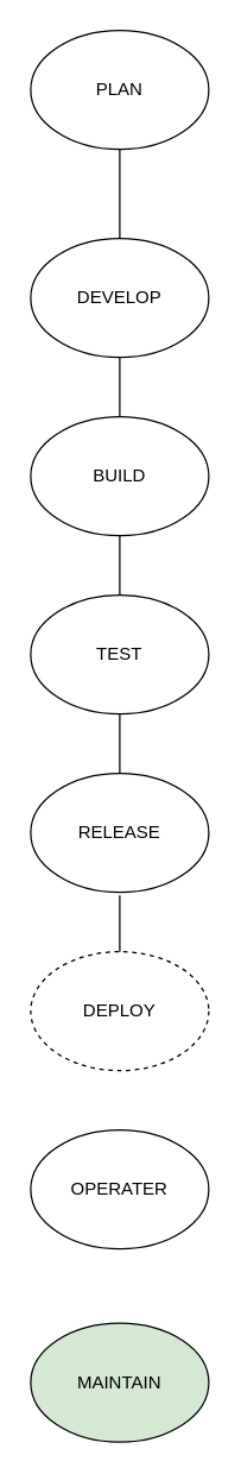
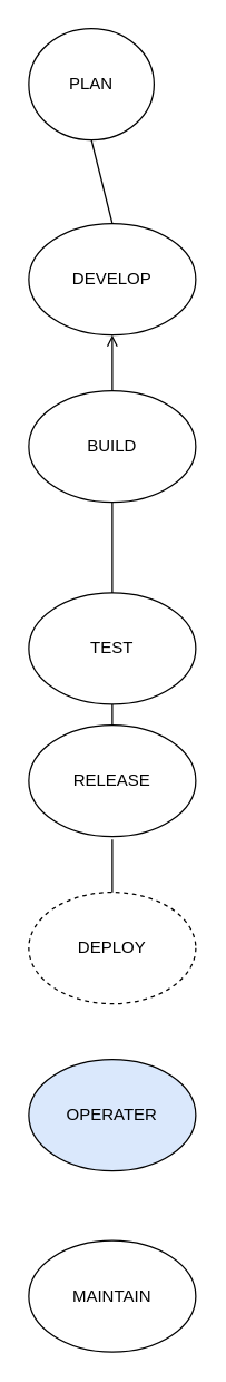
  <mxCell id="0" />
  <mxCell id="1" parent="0" />
- <mxCell id="2" value="MAINTAIN" style="ellipse;whiteSpace=wrap;html=1;fillColor=#d5e8d4;" vertex="1" parent="1"><mxGeometry x="20" y="890" width="120" height="80" as="geometry" /></mxCell>
+ <mxCell id="2" value="MAINTAIN" style="ellipse;whiteSpace=wrap;html=1;" vertex="1" parent="1"><mxGeometry x="20" y="890" width="120" height="80" as="geometry" /></mxCell>
  <mxCell id="3" value="DEVELOP" style="ellipse;whiteSpace=wrap;html=1;" vertex="1" parent="1"><mxGeometry x="20" y="160" width="120" height="80" as="geometry" /></mxCell>
  <mxCell id="4" value="RELEASE" style="ellipse;whiteSpace=wrap;html=1;" vertex="1" parent="1"><mxGeometry x="20" y="520" width="120" height="80" as="geometry" /></mxCell>
- <mxCell id="5" value="TEST" style="ellipse;whiteSpace=wrap;html=1;" vertex="1" parent="1"><mxGeometry x="20" y="400" width="120" height="80" as="geometry" /></mxCell>
+ <mxCell id="5" value="TEST" style="ellipse;whiteSpace=wrap;html=1;" vertex="1" parent="1"><mxGeometry x="20" y="425" width="120" height="80" as="geometry" /></mxCell>
  <mxCell id="6" value="BUILD" style="ellipse;whiteSpace=wrap;html=1;" vertex="1" parent="1"><mxGeometry x="20" y="280" width="120" height="80" as="geometry" /></mxCell>
  <mxCell id="7" value="DEPLOY" style="ellipse;whiteSpace=wrap;html=1;dashed=1;" vertex="1" parent="1"><mxGeometry x="20" y="640" width="120" height="80" as="geometry" /></mxCell>
- <mxCell id="8" value="OPERATER" style="ellipse;whiteSpace=wrap;html=1;" vertex="1" parent="1"><mxGeometry x="20" y="760" width="120" height="80" as="geometry" /></mxCell>
- <mxCell id="9" value="PLAN" style="ellipse;whiteSpace=wrap;html=1;" vertex="1" parent="1"><mxGeometry x="20" y="20" width="120" height="80" as="geometry" /></mxCell>
+ <mxCell id="8" value="OPERATER" style="ellipse;whiteSpace=wrap;html=1;fillColor=#dae8fc;" vertex="1" parent="1"><mxGeometry x="20" y="760" width="120" height="80" as="geometry" /></mxCell>
+ <mxCell id="9" value="PLAN" style="ellipse;whiteSpace=wrap;html=1;" vertex="1" parent="1"><mxGeometry x="20" y="20" width="90" height="80" as="geometry" /></mxCell>
  <mxCell id="10" value="" style="endArrow=none;html=1;rounded=0;entryX=0.5;entryY=1;entryDx=0;entryDy=0;" edge="1" parent="1" target="9"><mxGeometry width="50" height="50" relative="1" as="geometry"><mxPoint x="80" y="160" as="sourcePoint" /><mxPoint x="100" y="790" as="targetPoint" /><Array as="points" /></mxGeometry></mxCell>
- <mxCell id="11" value="" style="endArrow=none;html=1;rounded=0;entryX=0.5;entryY=1;entryDx=0;entryDy=0;exitX=0.5;exitY=0;exitDx=0;exitDy=0;" edge="1" parent="1" source="6" target="3"><mxGeometry width="50" height="50" relative="1" as="geometry"><mxPoint x="50" y="300" as="sourcePoint" /><mxPoint x="100" y="250" as="targetPoint" /></mxGeometry></mxCell>
+ <mxCell id="11" value="" style="endArrow=open;html=1;rounded=0;entryX=0.5;entryY=1;entryDx=0;entryDy=0;exitX=0.5;exitY=0;exitDx=0;exitDy=0;" edge="1" parent="1" source="6" target="3"><mxGeometry width="50" height="50" relative="1" as="geometry"><mxPoint x="50" y="300" as="sourcePoint" /><mxPoint x="100" y="250" as="targetPoint" /></mxGeometry></mxCell>
  <mxCell id="12" value="" style="endArrow=none;html=1;rounded=0;exitX=0.5;exitY=0;exitDx=0;exitDy=0;" edge="1" parent="1" source="5"><mxGeometry width="50" height="50" relative="1" as="geometry"><mxPoint x="50" y="390" as="sourcePoint" /><mxPoint x="80" y="360" as="targetPoint" /></mxGeometry></mxCell>
  <mxCell id="13" value="" style="endArrow=none;html=1;rounded=0;entryX=0.5;entryY=1;entryDx=0;entryDy=0;exitX=0.5;exitY=0;exitDx=0;exitDy=0;" edge="1" parent="1" source="4" target="5"><mxGeometry width="50" height="50" relative="1" as="geometry"><mxPoint x="50" y="490" as="sourcePoint" /><mxPoint x="100" y="440" as="targetPoint" /></mxGeometry></mxCell>
  <mxCell id="14" value="" style="endArrow=none;html=1;rounded=0;exitX=0.5;exitY=0;exitDx=0;exitDy=0;" edge="1" parent="1" source="7"><mxGeometry width="50" height="50" relative="1" as="geometry"><mxPoint x="50" y="670" as="sourcePoint" /><mxPoint x="80" y="602" as="targetPoint" /></mxGeometry></mxCell>
